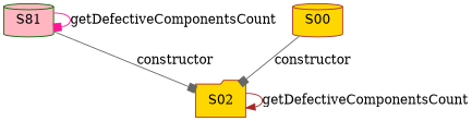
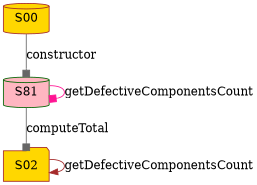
  digraph {
    node [color=brown fillcolor=gold shape=cylinder style=filled]
    edge [arrowhead=box color=gray40]
    n1 [color=darkgreen fillcolor=lightpink label=S81]
    S00
    S02 [shape=folder]
    n1 -> n1 [color=deeppink label=getDefectiveComponentsCount]
-   n1 -> S02 [label=constructor]
-   S00 -> S02 [label=constructor]
+   n1 -> S02 [label=computeTotal]
+   S00 -> n1 [label=constructor]
    S02 -> S02 [arrowhead=normal color=brown label=getDefectiveComponentsCount]
  }
